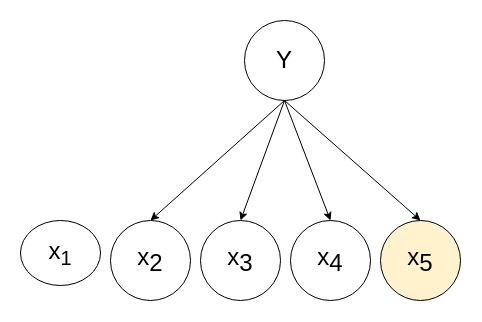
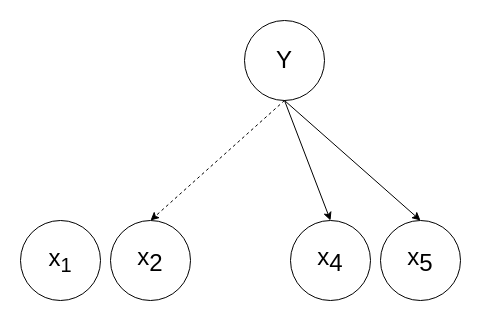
  <mxCell id="0" />
  <mxCell id="1" parent="0" />
- <mxCell id="2" value="&lt;font style=&quot;font-size: 24px&quot;&gt;x&lt;sub&gt;1&lt;/sub&gt;&lt;/font&gt;" style="ellipse;whiteSpace=wrap;html=1;aspect=fixed;" vertex="1" parent="1"><mxGeometry x="20" y="220" width="80" height="65" as="geometry" /></mxCell>
+ <mxCell id="2" value="&lt;font style=&quot;font-size: 24px&quot;&gt;x&lt;sub&gt;1&lt;/sub&gt;&lt;/font&gt;" style="ellipse;whiteSpace=wrap;html=1;aspect=fixed;" vertex="1" parent="1"><mxGeometry y="220" width="80" height="80" as="geometry" x="20" /></mxCell>
  <mxCell id="3" value="&lt;font style=&quot;font-size: 24px;&quot;&gt;x&lt;sub style=&quot;font-size: 24px;&quot;&gt;2&lt;/sub&gt;&lt;/font&gt;" style="ellipse;whiteSpace=wrap;html=1;aspect=fixed;fontSize=24;" vertex="1" parent="1"><mxGeometry x="110" y="220" width="80" height="80" as="geometry" /></mxCell>
- <mxCell id="4" value="&lt;font style=&quot;font-size: 24px;&quot;&gt;x&lt;sub style=&quot;font-size: 24px;&quot;&gt;3&lt;/sub&gt;&lt;/font&gt;" style="ellipse;whiteSpace=wrap;html=1;aspect=fixed;fontSize=24;" vertex="1" parent="1"><mxGeometry x="200" y="220" width="80" height="80" as="geometry" /></mxCell>
  <mxCell id="5" value="&lt;font style=&quot;font-size: 24px;&quot;&gt;x&lt;sub style=&quot;font-size: 24px;&quot;&gt;4&lt;/sub&gt;&lt;/font&gt;" style="ellipse;whiteSpace=wrap;html=1;aspect=fixed;fontSize=24;" vertex="1" parent="1"><mxGeometry x="290" y="220" width="80" height="80" as="geometry" /></mxCell>
- <mxCell id="6" value="&lt;font style=&quot;font-size: 24px;&quot;&gt;x&lt;sub style=&quot;font-size: 24px;&quot;&gt;5&lt;/sub&gt;&lt;/font&gt;" style="ellipse;whiteSpace=wrap;html=1;aspect=fixed;fontSize=24;fillColor=#fff2cc;" vertex="1" parent="1"><mxGeometry x="380" y="220" width="80" height="80" as="geometry" /></mxCell>
+ <mxCell id="6" value="&lt;font style=&quot;font-size: 24px;&quot;&gt;x&lt;sub style=&quot;font-size: 24px;&quot;&gt;5&lt;/sub&gt;&lt;/font&gt;" style="ellipse;whiteSpace=wrap;html=1;aspect=fixed;fontSize=24;" vertex="1" parent="1"><mxGeometry x="380" y="220" width="80" height="80" as="geometry" /></mxCell>
  <mxCell id="7" value="&lt;font style=&quot;font-size: 24px&quot;&gt;Y&lt;/font&gt;" style="ellipse;whiteSpace=wrap;html=1;aspect=fixed;" vertex="1" parent="1"><mxGeometry x="244" width="80" height="80" as="geometry" y="20" /></mxCell>
- <mxCell id="8" value="" style="endArrow=classic;html=1;exitX=0.5;exitY=1;exitDx=0;exitDy=0;entryX=0.5;entryY=0;entryDx=0;entryDy=0;" edge="1" parent="1" source="7" target="3"><mxGeometry width="50" height="50" relative="1" as="geometry"><mxPoint x="210" y="120" as="sourcePoint" /><mxPoint x="260" y="70" as="targetPoint" /></mxGeometry></mxCell>
- <mxCell id="9" value="" style="endArrow=classic;html=1;exitX=0.5;exitY=1;exitDx=0;exitDy=0;entryX=0.5;entryY=0;entryDx=0;entryDy=0;" edge="1" parent="1" source="7" target="4"><mxGeometry width="50" height="50" relative="1" as="geometry"><mxPoint x="210" y="120" as="sourcePoint" /><mxPoint x="260" y="70" as="targetPoint" /></mxGeometry></mxCell>
+ <mxCell id="8" value="" style="endArrow=classic;html=1;exitX=0.5;exitY=1;exitDx=0;exitDy=0;entryX=0.5;entryY=0;entryDx=0;entryDy=0;dashed=1;" edge="1" parent="1" source="7" target="3"><mxGeometry width="50" height="50" relative="1" as="geometry"><mxPoint x="210" y="120" as="sourcePoint" /><mxPoint x="260" y="70" as="targetPoint" /></mxGeometry></mxCell>
  <mxCell id="10" value="" style="endArrow=classic;html=1;entryX=0.5;entryY=0;entryDx=0;entryDy=0;exitX=0.5;exitY=1;exitDx=0;exitDy=0;" edge="1" parent="1" source="7" target="5"><mxGeometry width="50" height="50" relative="1" as="geometry"><mxPoint x="190" y="110" as="sourcePoint" /><mxPoint x="350" y="100" as="targetPoint" /></mxGeometry></mxCell>
  <mxCell id="11" value="" style="endArrow=classic;html=1;entryX=0.5;entryY=0;entryDx=0;entryDy=0;exitX=0.5;exitY=1;exitDx=0;exitDy=0;" edge="1" parent="1" source="7" target="6"><mxGeometry width="50" height="50" relative="1" as="geometry"><mxPoint x="190" y="110" as="sourcePoint" /><mxPoint x="260" y="70" as="targetPoint" /></mxGeometry></mxCell>
